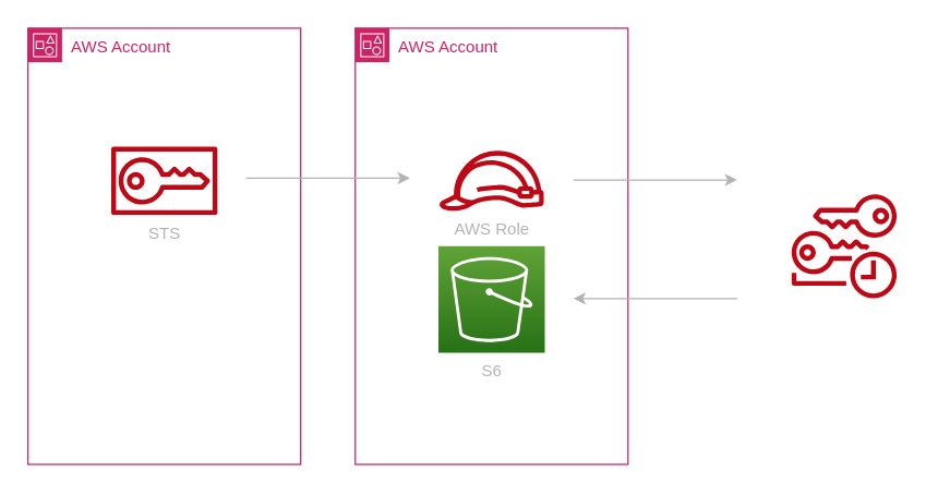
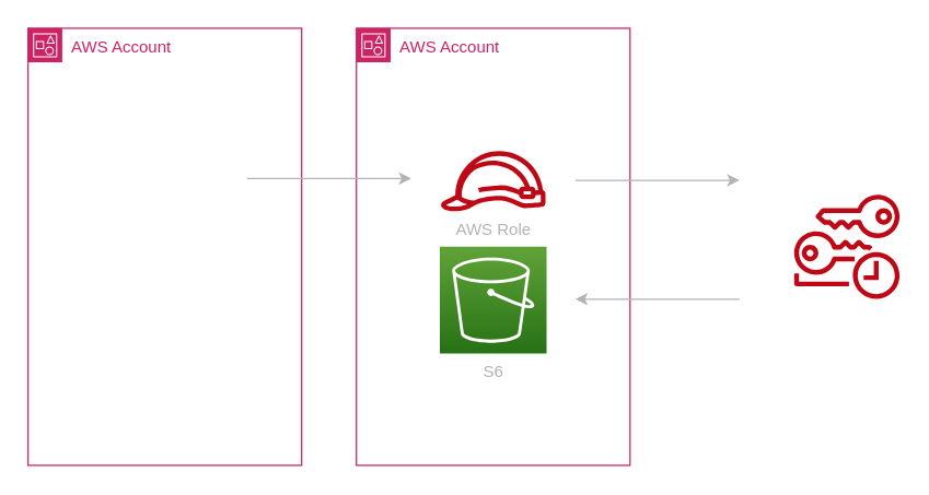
  <mxCell id="0" />
  <mxCell id="1" parent="0" />
  <mxCell id="2" value="AWS Account" style="points=[[0,0],[0.25,0],[0.5,0],[0.75,0],[1,0],[1,0.25],[1,0.5],[1,0.75],[1,1],[0.75,1],[0.5,1],[0.25,1],[0,1],[0,0.75],[0,0.5],[0,0.25]];outlineConnect=0;gradientColor=none;html=1;whiteSpace=wrap;fontSize=12;fontStyle=0;container=1;pointerEvents=0;collapsible=0;recursiveResize=0;shape=mxgraph.aws4.group;grIcon=mxgraph.aws4.group_account;strokeColor=#CD2264;fillColor=none;verticalAlign=top;align=left;spacingLeft=30;fontColor=#CD2264;dashed=0;" vertex="1" parent="1"><mxGeometry x="20" y="20" width="200" height="320" as="geometry" /></mxCell>
- <mxCell id="3" value="STS" style="sketch=0;outlineConnect=0;fontColor=#B3B3B3;gradientColor=none;fillColor=#BF0816;strokeColor=none;dashed=0;verticalLabelPosition=bottom;verticalAlign=top;align=center;html=1;fontSize=12;fontStyle=0;aspect=fixed;pointerEvents=1;shape=mxgraph.aws4.sts;" vertex="1" parent="2"><mxGeometry x="61" y="87" width="78" height="50" as="geometry" /></mxCell>
  <mxCell id="4" value="AWS Account" style="points=[[0,0],[0.25,0],[0.5,0],[0.75,0],[1,0],[1,0.25],[1,0.5],[1,0.75],[1,1],[0.75,1],[0.5,1],[0.25,1],[0,1],[0,0.75],[0,0.5],[0,0.25]];outlineConnect=0;gradientColor=none;html=1;whiteSpace=wrap;fontSize=12;fontStyle=0;container=1;pointerEvents=0;collapsible=0;recursiveResize=0;shape=mxgraph.aws4.group;grIcon=mxgraph.aws4.group_account;strokeColor=#CD2264;fillColor=none;verticalAlign=top;align=left;spacingLeft=30;fontColor=#CD2264;dashed=0;" vertex="1" parent="1"><mxGeometry x="260" y="20" width="200" height="320" as="geometry" /></mxCell>
  <mxCell id="5" value="AWS Role" style="sketch=0;outlineConnect=0;fontColor=#B3B3B3;gradientColor=none;fillColor=#BF0816;strokeColor=none;dashed=0;verticalLabelPosition=bottom;verticalAlign=top;align=center;html=1;fontSize=12;fontStyle=0;aspect=fixed;pointerEvents=1;shape=mxgraph.aws4.role;" vertex="1" parent="4"><mxGeometry x="61" y="90" width="78" height="44" as="geometry" /></mxCell>
  <mxCell id="6" value="S6" style="sketch=0;points=[[0,0,0],[0.25,0,0],[0.5,0,0],[0.75,0,0],[1,0,0],[0,1,0],[0.25,1,0],[0.5,1,0],[0.75,1,0],[1,1,0],[0,0.25,0],[0,0.5,0],[0,0.75,0],[1,0.25,0],[1,0.5,0],[1,0.75,0]];outlineConnect=0;fontColor=#B3B3B3;gradientColor=#60A337;gradientDirection=north;fillColor=#277116;strokeColor=#ffffff;dashed=0;verticalLabelPosition=bottom;verticalAlign=top;align=center;html=1;fontSize=12;fontStyle=0;aspect=fixed;shape=mxgraph.aws4.resourceIcon;resIcon=mxgraph.aws4.s3;" vertex="1" parent="4"><mxGeometry x="61" y="160" width="78" height="78" as="geometry" /></mxCell>
  <mxCell id="7" value="" style="endArrow=classic;html=1;rounded=0;strokeColor=#B3B3B3;" edge="1" parent="4"><mxGeometry width="50" height="50" relative="1" as="geometry"><mxPoint x="160" y="111.33" as="sourcePoint" /><mxPoint x="280" y="111.33" as="targetPoint" /></mxGeometry></mxCell>
  <mxCell id="8" value="" style="endArrow=classic;html=1;rounded=0;strokeColor=#B3B3B3;" edge="1" parent="4"><mxGeometry width="50" height="50" relative="1" as="geometry"><mxPoint x="280" y="198.33" as="sourcePoint" /><mxPoint x="160" y="198.33" as="targetPoint" /></mxGeometry></mxCell>
  <mxCell id="9" value="" style="endArrow=classic;html=1;rounded=0;strokeColor=#B3B3B3;" edge="1" parent="1"><mxGeometry width="50" height="50" relative="1" as="geometry"><mxPoint x="180" y="130" as="sourcePoint" /><mxPoint x="300" y="130" as="targetPoint" /></mxGeometry></mxCell>
  <mxCell id="10" value="" style="sketch=0;outlineConnect=0;fontColor=#232F3E;gradientColor=none;fillColor=#BF0816;strokeColor=none;dashed=0;verticalLabelPosition=bottom;verticalAlign=top;align=center;html=1;fontSize=12;fontStyle=0;aspect=fixed;pointerEvents=1;shape=mxgraph.aws4.temporary_security_credential;" vertex="1" parent="1"><mxGeometry x="580" y="141" width="77" height="78" as="geometry" /></mxCell>
